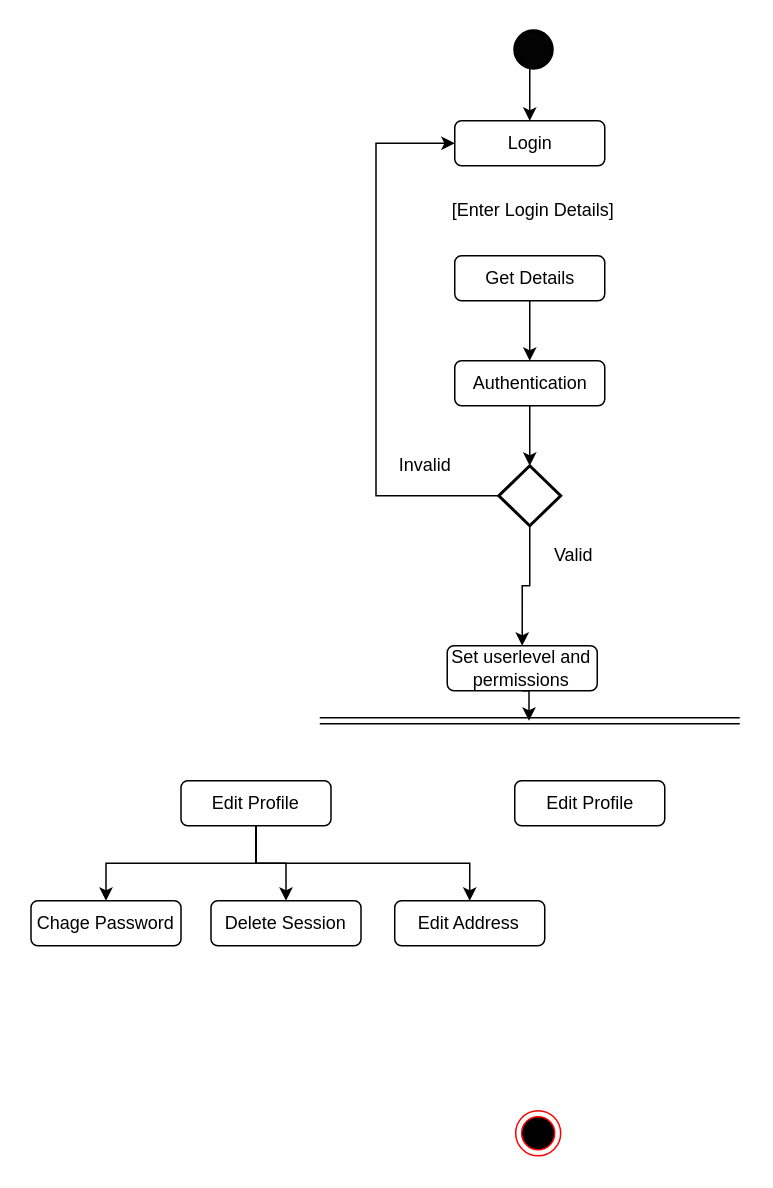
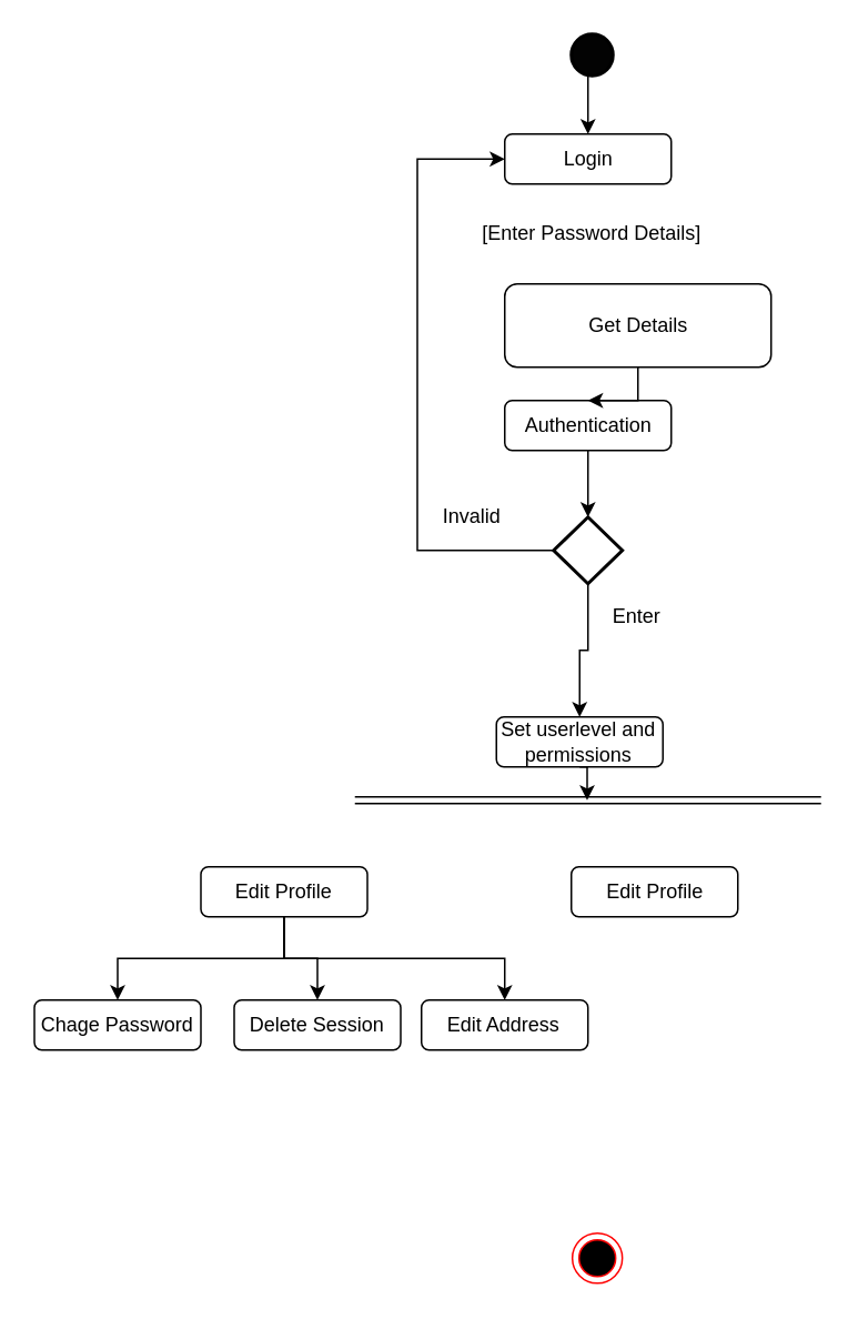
  <mxCell id="0" />
  <mxCell id="1" parent="0" />
  <mxCell id="2" value="" style="ellipse;html=1;shape=endState;fillColor=#000000;strokeColor=#ff0000;" vertex="1" parent="1"><mxGeometry x="343.12" y="740" width="30" height="30" as="geometry" /></mxCell>
  <mxCell id="3" style="edgeStyle=orthogonalEdgeStyle;rounded=0;orthogonalLoop=1;jettySize=auto;html=1;exitX=0.5;exitY=1;exitDx=0;exitDy=0;exitPerimeter=0;entryX=0.5;entryY=0;entryDx=0;entryDy=0;" edge="1" parent="1" source="4" target="7"><mxGeometry relative="1" as="geometry" /></mxCell>
  <mxCell id="4" value="" style="strokeWidth=2;html=1;shape=mxgraph.flowchart.start_2;whiteSpace=wrap;fillColor=#030303;" vertex="1" parent="1"><mxGeometry x="342.5" y="20" width="25" height="25" as="geometry" /></mxCell>
  <mxCell id="5" value="" style="edgeStyle=orthogonalEdgeStyle;rounded=0;orthogonalLoop=1;jettySize=auto;html=1;" edge="1" parent="1" source="6" target="9"><mxGeometry relative="1" as="geometry" /></mxCell>
- <mxCell id="6" value="Get Details" style="shape=rect;rounded=1;html=1;whiteSpace=wrap;align=center;fillColor=none;" vertex="1" parent="1"><mxGeometry x="302.5" y="170" width="100" height="30" as="geometry" /></mxCell>
+ <mxCell id="6" value="Get Details" style="shape=rect;rounded=1;html=1;whiteSpace=wrap;align=center;fillColor=none;" vertex="1" parent="1"><mxGeometry x="302.5" y="170" width="160" height="50" as="geometry" /></mxCell>
  <mxCell id="7" value="Login" style="shape=rect;rounded=1;html=1;whiteSpace=wrap;align=center;fillColor=none;" vertex="1" parent="1"><mxGeometry x="302.51" y="80" width="100" height="30" as="geometry" /></mxCell>
  <mxCell id="8" style="edgeStyle=orthogonalEdgeStyle;rounded=0;orthogonalLoop=1;jettySize=auto;html=1;exitX=0.5;exitY=1;exitDx=0;exitDy=0;" edge="1" parent="1" source="9" target="22"><mxGeometry relative="1" as="geometry" /></mxCell>
  <mxCell id="9" value="Authentication" style="shape=rect;rounded=1;html=1;whiteSpace=wrap;align=center;fillColor=none;" vertex="1" parent="1"><mxGeometry x="302.51" y="240" width="100" height="30" as="geometry" /></mxCell>
  <mxCell id="10" style="edgeStyle=orthogonalEdgeStyle;rounded=0;orthogonalLoop=1;jettySize=auto;html=1;exitX=0.5;exitY=1;exitDx=0;exitDy=0;entryX=0.5;entryY=0;entryDx=0;entryDy=0;" edge="1" parent="1" source="13" target="15"><mxGeometry relative="1" as="geometry" /></mxCell>
  <mxCell id="11" style="edgeStyle=orthogonalEdgeStyle;rounded=0;orthogonalLoop=1;jettySize=auto;html=1;exitX=0.5;exitY=1;exitDx=0;exitDy=0;entryX=0.5;entryY=0;entryDx=0;entryDy=0;" edge="1" parent="1" source="13" target="16"><mxGeometry relative="1" as="geometry" /></mxCell>
  <mxCell id="12" style="edgeStyle=orthogonalEdgeStyle;rounded=0;orthogonalLoop=1;jettySize=auto;html=1;exitX=0.5;exitY=1;exitDx=0;exitDy=0;entryX=0.5;entryY=0;entryDx=0;entryDy=0;" edge="1" parent="1" source="13" target="17"><mxGeometry relative="1" as="geometry" /></mxCell>
  <mxCell id="13" value="Edit Profile" style="shape=rect;rounded=1;html=1;whiteSpace=wrap;align=center;fillColor=none;" vertex="1" parent="1"><mxGeometry x="120" y="520" width="100" height="30" as="geometry" /></mxCell>
  <mxCell id="14" value="Edit Profile" style="shape=rect;rounded=1;html=1;whiteSpace=wrap;align=center;fillColor=none;" vertex="1" parent="1"><mxGeometry x="342.5" y="520" width="100" height="30" as="geometry" /></mxCell>
  <mxCell id="15" value="Chage Password" style="shape=rect;rounded=1;html=1;whiteSpace=wrap;align=center;fillColor=none;" vertex="1" parent="1"><mxGeometry x="20" y="600" width="100" height="30" as="geometry" /></mxCell>
  <mxCell id="16" value="Delete Session" style="shape=rect;rounded=1;html=1;whiteSpace=wrap;align=center;fillColor=none;" vertex="1" parent="1"><mxGeometry x="140" y="600" width="100" height="30" as="geometry" /></mxCell>
- <mxCell id="17" value="Edit Address" style="shape=rect;rounded=1;html=1;whiteSpace=wrap;align=center;fillColor=none;" vertex="1" parent="1"><mxGeometry x="262.49" y="600" width="100" height="30" as="geometry" /></mxCell>
+ <mxCell id="17" value="Edit Address" style="shape=rect;rounded=1;html=1;whiteSpace=wrap;align=center;fillColor=none;" vertex="1" parent="1"><mxGeometry x="252.49" y="600" width="100" height="30" as="geometry" /></mxCell>
  <mxCell id="18" style="edgeStyle=orthogonalEdgeStyle;rounded=0;orthogonalLoop=1;jettySize=auto;html=1;exitX=0;exitY=0.5;exitDx=0;exitDy=0;entryX=0;entryY=0.5;entryDx=0;entryDy=0;entryPerimeter=0;endArrow=none;endFill=0;startArrow=classic;startFill=1;" edge="1" parent="1" source="7" target="22"><mxGeometry relative="1" as="geometry"><mxPoint x="230.294" y="330.353" as="sourcePoint" /><Array as="points"><mxPoint x="250" y="95" /><mxPoint x="250" y="330" /></Array></mxGeometry></mxCell>
  <mxCell id="19" style="edgeStyle=orthogonalEdgeStyle;rounded=0;orthogonalLoop=1;jettySize=auto;html=1;exitX=0.5;exitY=1;exitDx=0;exitDy=0;" edge="1" parent="1" source="20"><mxGeometry relative="1" as="geometry"><mxPoint x="352" y="480" as="targetPoint" /></mxGeometry></mxCell>
  <mxCell id="20" value="Set userlevel and&lt;br&gt;permissions" style="shape=rect;rounded=1;html=1;whiteSpace=wrap;align=center;fillColor=none;" vertex="1" parent="1"><mxGeometry x="297.49" y="430" width="100" height="30" as="geometry" /></mxCell>
  <mxCell id="21" style="edgeStyle=orthogonalEdgeStyle;rounded=0;orthogonalLoop=1;jettySize=auto;html=1;exitX=0.5;exitY=1;exitDx=0;exitDy=0;exitPerimeter=0;entryX=0.5;entryY=0;entryDx=0;entryDy=0;" edge="1" parent="1" source="22" target="20"><mxGeometry relative="1" as="geometry" /></mxCell>
  <mxCell id="22" value="" style="strokeWidth=2;html=1;shape=mxgraph.flowchart.decision;whiteSpace=wrap;fillColor=none;" vertex="1" parent="1"><mxGeometry x="331.87" y="310" width="41.25" height="40" as="geometry" /></mxCell>
  <mxCell id="23" value="Invalid" style="text;html=1;strokeColor=none;fillColor=none;align=center;verticalAlign=middle;whiteSpace=wrap;rounded=0;" vertex="1" parent="1"><mxGeometry x="262.5" y="300" width="40" height="20" as="geometry" /></mxCell>
- <mxCell id="24" value="Valid" style="text;html=1;strokeColor=none;fillColor=none;align=center;verticalAlign=middle;whiteSpace=wrap;rounded=0;" vertex="1" parent="1"><mxGeometry x="362.49" y="360" width="40" height="20" as="geometry" /></mxCell>
- <mxCell id="25" value="[Enter Login Details]" style="text;html=1;strokeColor=none;fillColor=none;align=center;verticalAlign=middle;whiteSpace=wrap;rounded=0;" vertex="1" parent="1"><mxGeometry x="230" y="130" width="250" height="20" as="geometry" /></mxCell>
+ <mxCell id="24" value="Enter" style="text;html=1;strokeColor=none;fillColor=none;align=center;verticalAlign=middle;whiteSpace=wrap;rounded=0;" vertex="1" parent="1"><mxGeometry x="362.49" y="360" width="40" height="20" as="geometry" /></mxCell>
+ <mxCell id="25" value="[Enter Password Details]" style="text;html=1;strokeColor=none;fillColor=none;align=center;verticalAlign=middle;whiteSpace=wrap;rounded=0;" vertex="1" parent="1"><mxGeometry x="230" y="130" width="250" height="20" as="geometry" /></mxCell>
  <mxCell id="26" value="" style="shape=link;html=1;" edge="1" parent="1"><mxGeometry width="50" height="50" relative="1" as="geometry"><mxPoint x="212.49" y="480" as="sourcePoint" /><mxPoint x="492.49" y="480" as="targetPoint" /><Array as="points" /></mxGeometry></mxCell>
